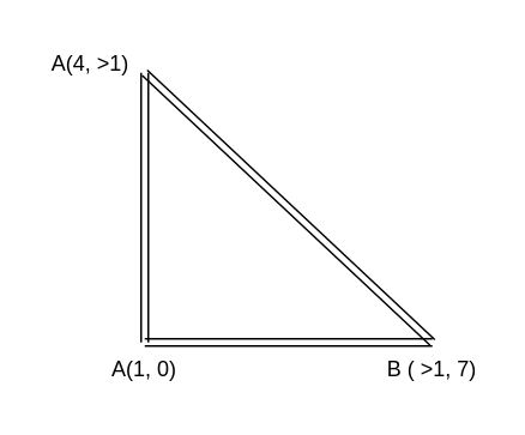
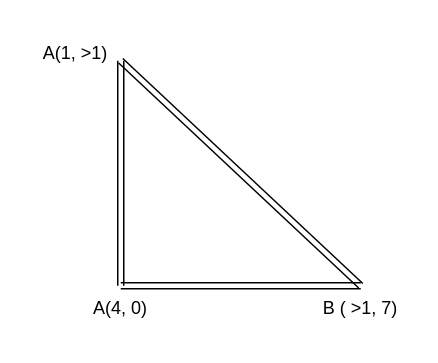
  <mxCell id="0" />
  <mxCell id="1" parent="0" />
  <mxCell id="2" value="" style="shape=link;html=1;strokeColor=#000000;" edge="1" parent="1"><mxGeometry width="100" relative="1" as="geometry"><mxPoint x="80" y="40" as="sourcePoint" /><mxPoint x="80" y="190" as="targetPoint" /></mxGeometry></mxCell>
  <mxCell id="3" value="" style="shape=link;html=1;strokeColor=#000000;" edge="1" parent="1"><mxGeometry width="100" relative="1" as="geometry"><mxPoint x="240" y="190" as="sourcePoint" /><mxPoint x="80" y="190" as="targetPoint" /></mxGeometry></mxCell>
  <mxCell id="4" value="" style="shape=link;html=1;strokeColor=#000000;" edge="1" parent="1"><mxGeometry width="100" relative="1" as="geometry"><mxPoint x="240" y="190" as="sourcePoint" /><mxPoint x="80" y="40" as="targetPoint" /></mxGeometry></mxCell>
- <mxCell id="5" value="A(1, 0)" style="text;html=1;strokeColor=none;fillColor=none;align=center;verticalAlign=middle;whiteSpace=wrap;rounded=0;fontColor=#000000;" vertex="1" parent="1"><mxGeometry x="50" y="190" width="60" height="30" as="geometry" /></mxCell>
+ <mxCell id="5" value="A(4, 0)" style="text;html=1;strokeColor=none;fillColor=none;align=center;verticalAlign=middle;whiteSpace=wrap;rounded=0;fontColor=#000000;" vertex="1" parent="1"><mxGeometry x="50" y="190" width="60" height="30" as="geometry" /></mxCell>
  <mxCell id="6" value="B ( &amp;gt;1, 7)" style="text;html=1;strokeColor=none;fillColor=none;align=center;verticalAlign=middle;whiteSpace=wrap;rounded=0;fontColor=#000000;" vertex="1" parent="1"><mxGeometry x="210" y="190" width="60" height="30" as="geometry" /></mxCell>
- <mxCell id="7" value="A(4, &amp;gt;1)" style="text;html=1;strokeColor=none;fillColor=none;align=center;verticalAlign=middle;whiteSpace=wrap;rounded=0;fontColor=#000000;" vertex="1" parent="1"><mxGeometry x="20" y="20" width="60" height="30" as="geometry" /></mxCell>
+ <mxCell id="7" value="A(1, &amp;gt;1)" style="text;html=1;strokeColor=none;fillColor=none;align=center;verticalAlign=middle;whiteSpace=wrap;rounded=0;fontColor=#000000;" vertex="1" parent="1"><mxGeometry x="20" y="20" width="60" height="30" as="geometry" /></mxCell>
